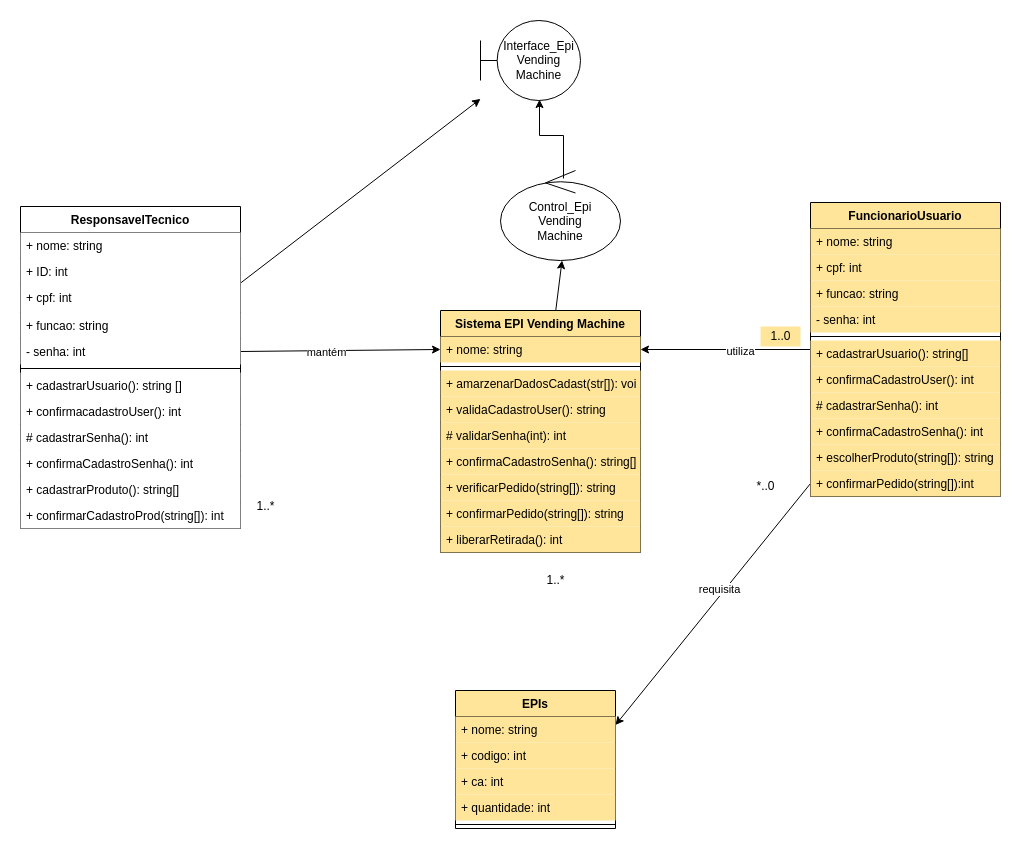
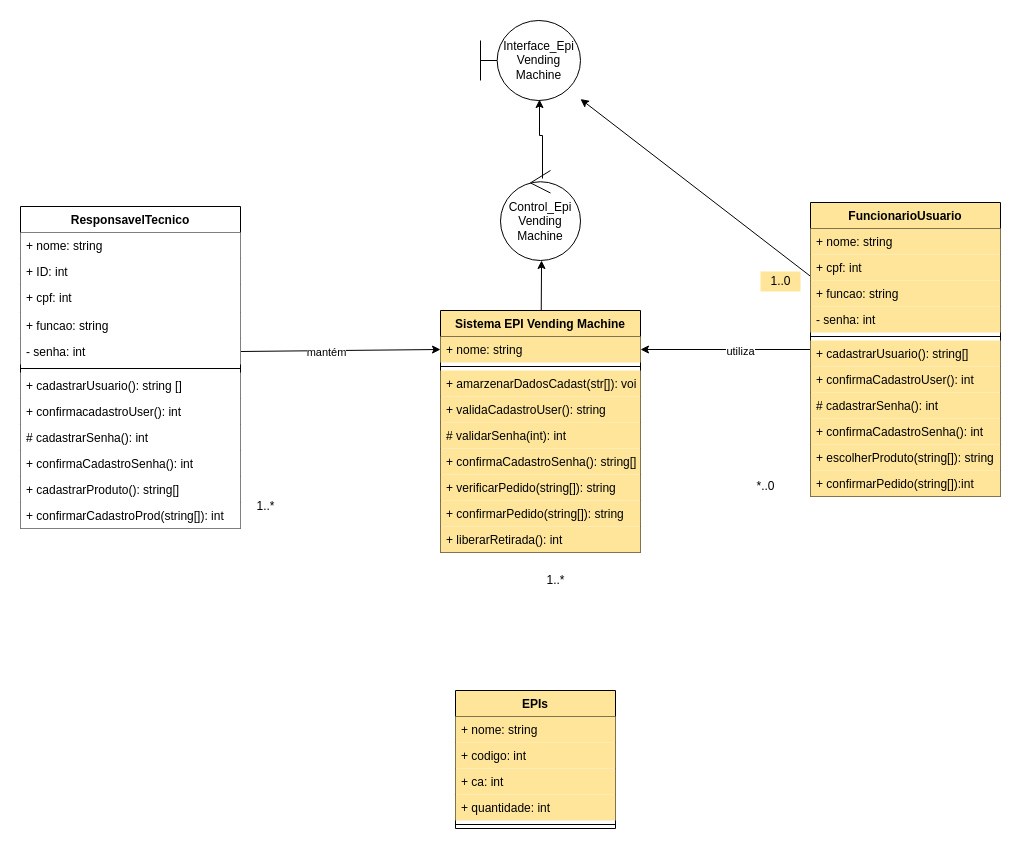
  <mxCell id="0" />
  <mxCell id="1" parent="0" />
  <mxCell id="2" style="edgeStyle=none;rounded=0;orthogonalLoop=1;jettySize=auto;html=1;entryX=1;entryY=0.5;entryDx=0;entryDy=0;" parent="1" source="7" target="37" edge="1"><mxGeometry relative="1" as="geometry"><mxPoint x="642" y="330" as="targetPoint" /></mxGeometry></mxCell>
  <mxCell id="3" value="utiliza" style="edgeLabel;html=1;align=center;verticalAlign=middle;resizable=0;points=[];" parent="2" vertex="1" connectable="0"><mxGeometry x="-0.16" y="1" relative="1" as="geometry"><mxPoint as="offset" /></mxGeometry></mxCell>
- <mxCell id="4" style="edgeStyle=none;rounded=0;orthogonalLoop=1;jettySize=auto;html=1;entryX=1;entryY=0.25;entryDx=0;entryDy=0;exitX=0;exitY=0.5;exitDx=0;exitDy=0;" parent="1" source="18" target="46" edge="1"><mxGeometry relative="1" as="geometry" /></mxCell>
- <mxCell id="5" value="requisita" style="edgeLabel;html=1;align=center;verticalAlign=middle;resizable=0;points=[];" parent="4" vertex="1" connectable="0"><mxGeometry x="-0.191" y="1" relative="1" as="geometry"><mxPoint x="-13.34" y="6.95" as="offset" /></mxGeometry></mxCell>
+ <mxCell id="6" style="edgeStyle=none;rounded=0;orthogonalLoop=1;jettySize=auto;html=1;" parent="1" source="7" target="56" edge="1"><mxGeometry relative="1" as="geometry" /></mxCell>
  <mxCell id="7" value="FuncionarioUsuario" style="swimlane;fontStyle=1;align=center;verticalAlign=top;childLayout=stackLayout;horizontal=1;startSize=26;horizontalStack=0;resizeParent=1;resizeParentMax=0;resizeLast=0;collapsible=1;marginBottom=0;fillColor=#FFE599;" parent="1" vertex="1"><mxGeometry x="810" y="202" width="190" height="294" as="geometry" /></mxCell>
  <mxCell id="8" value="+ nome: string" style="text;strokeColor=none;fillColor=#FFE599;align=left;verticalAlign=top;spacingLeft=4;spacingRight=4;overflow=hidden;rotatable=0;points=[[0,0.5],[1,0.5]];portConstraint=eastwest;" parent="7" vertex="1"><mxGeometry y="26" width="190" height="26" as="geometry" /></mxCell>
  <mxCell id="9" value="+ cpf: int" style="text;strokeColor=none;fillColor=#FFE599;align=left;verticalAlign=top;spacingLeft=4;spacingRight=4;overflow=hidden;rotatable=0;points=[[0,0.5],[1,0.5]];portConstraint=eastwest;" parent="7" vertex="1"><mxGeometry y="52" width="190" height="26" as="geometry" /></mxCell>
  <mxCell id="10" value="+ funcao: string" style="text;strokeColor=none;fillColor=#FFE599;align=left;verticalAlign=top;spacingLeft=4;spacingRight=4;overflow=hidden;rotatable=0;points=[[0,0.5],[1,0.5]];portConstraint=eastwest;" parent="7" vertex="1"><mxGeometry y="78" width="190" height="26" as="geometry" /></mxCell>
  <mxCell id="11" value="- senha: int" style="text;strokeColor=none;fillColor=#FFE599;align=left;verticalAlign=top;spacingLeft=4;spacingRight=4;overflow=hidden;rotatable=0;points=[[0,0.5],[1,0.5]];portConstraint=eastwest;" parent="7" vertex="1"><mxGeometry y="104" width="190" height="26" as="geometry" /></mxCell>
  <mxCell id="12" value="" style="line;strokeWidth=1;fillColor=#FFE599;align=left;verticalAlign=middle;spacingTop=-1;spacingLeft=3;spacingRight=3;rotatable=0;labelPosition=right;points=[];portConstraint=eastwest;" parent="7" vertex="1"><mxGeometry y="130" width="190" height="8" as="geometry" /></mxCell>
  <mxCell id="13" value="+ cadastrarUsuario(): string[] " style="text;strokeColor=none;fillColor=#FFE599;align=left;verticalAlign=top;spacingLeft=4;spacingRight=4;overflow=hidden;rotatable=0;points=[[0,0.5],[1,0.5]];portConstraint=eastwest;" parent="7" vertex="1"><mxGeometry y="138" width="190" height="26" as="geometry" /></mxCell>
  <mxCell id="14" value="+ confirmaCadastroUser(): int " style="text;strokeColor=none;fillColor=#FFE599;align=left;verticalAlign=top;spacingLeft=4;spacingRight=4;overflow=hidden;rotatable=0;points=[[0,0.5],[1,0.5]];portConstraint=eastwest;" parent="7" vertex="1"><mxGeometry y="164" width="190" height="26" as="geometry" /></mxCell>
  <mxCell id="15" value="# cadastrarSenha(): int" style="text;strokeColor=none;fillColor=#FFE599;align=left;verticalAlign=top;spacingLeft=4;spacingRight=4;overflow=hidden;rotatable=0;points=[[0,0.5],[1,0.5]];portConstraint=eastwest;" parent="7" vertex="1"><mxGeometry y="190" width="190" height="26" as="geometry" /></mxCell>
  <mxCell id="16" value="+ confirmaCadastroSenha(): int" style="text;strokeColor=none;fillColor=#FFE599;align=left;verticalAlign=top;spacingLeft=4;spacingRight=4;overflow=hidden;rotatable=0;points=[[0,0.5],[1,0.5]];portConstraint=eastwest;" parent="7" vertex="1"><mxGeometry y="216" width="190" height="26" as="geometry" /></mxCell>
  <mxCell id="17" value="+ escolherProduto(string[]): string" style="text;strokeColor=none;fillColor=#FFE599;align=left;verticalAlign=top;spacingLeft=4;spacingRight=4;overflow=hidden;rotatable=0;points=[[0,0.5],[1,0.5]];portConstraint=eastwest;" parent="7" vertex="1"><mxGeometry y="242" width="190" height="26" as="geometry" /></mxCell>
  <mxCell id="18" value="+ confirmarPedido(string[]):int " style="text;strokeColor=none;fillColor=#FFE599;align=left;verticalAlign=top;spacingLeft=4;spacingRight=4;overflow=hidden;rotatable=0;points=[[0,0.5],[1,0.5]];portConstraint=eastwest;" parent="7" vertex="1"><mxGeometry y="268" width="190" height="26" as="geometry" /></mxCell>
  <mxCell id="19" style="rounded=0;orthogonalLoop=1;jettySize=auto;html=1;exitX=1;exitY=0.5;exitDx=0;exitDy=0;entryX=0;entryY=0.5;entryDx=0;entryDy=0;" parent="1" source="27" target="37" edge="1"><mxGeometry relative="1" as="geometry"><mxPoint x="318" y="329" as="sourcePoint" /><mxPoint x="410" y="339" as="targetPoint" /></mxGeometry></mxCell>
  <mxCell id="20" value="mantém" style="edgeLabel;html=1;align=center;verticalAlign=middle;resizable=0;points=[];" parent="19" vertex="1" connectable="0"><mxGeometry x="-0.246" relative="1" as="geometry"><mxPoint x="11" y="0.92" as="offset" /></mxGeometry></mxCell>
- <mxCell id="21" style="edgeStyle=none;rounded=0;orthogonalLoop=1;jettySize=auto;html=1;" parent="1" source="22" target="56" edge="1"><mxGeometry relative="1" as="geometry" /></mxCell>
  <mxCell id="22" value="ResponsavelTecnico" style="swimlane;fontStyle=1;align=center;verticalAlign=top;childLayout=stackLayout;horizontal=1;startSize=26;horizontalStack=0;resizeParent=1;resizeParentMax=0;resizeLast=0;collapsible=1;marginBottom=0;fillColor=#FFFFFF;" parent="1" vertex="1"><mxGeometry x="20" y="206" width="220" height="322" as="geometry" /></mxCell>
  <mxCell id="23" value="+ nome: string" style="text;strokeColor=none;fillColor=#FFFFFF;align=left;verticalAlign=top;spacingLeft=4;spacingRight=4;overflow=hidden;rotatable=0;points=[[0,0.5],[1,0.5]];portConstraint=eastwest;" parent="22" vertex="1"><mxGeometry y="26" width="220" height="26" as="geometry" /></mxCell>
  <mxCell id="24" value="+ ID: int" style="text;strokeColor=none;fillColor=#FFFFFF;align=left;verticalAlign=top;spacingLeft=4;spacingRight=4;overflow=hidden;rotatable=0;points=[[0,0.5],[1,0.5]];portConstraint=eastwest;" parent="22" vertex="1"><mxGeometry y="52" width="220" height="26" as="geometry" /></mxCell>
  <mxCell id="25" value="+ cpf: int" style="text;strokeColor=none;fillColor=#FFFFFF;align=left;verticalAlign=top;spacingLeft=4;spacingRight=4;overflow=hidden;rotatable=0;points=[[0,0.5],[1,0.5]];portConstraint=eastwest;" parent="22" vertex="1"><mxGeometry y="78" width="220" height="28" as="geometry" /></mxCell>
  <mxCell id="26" value="+ funcao: string" style="text;strokeColor=none;fillColor=#FFFFFF;align=left;verticalAlign=top;spacingLeft=4;spacingRight=4;overflow=hidden;rotatable=0;points=[[0,0.5],[1,0.5]];portConstraint=eastwest;" parent="22" vertex="1"><mxGeometry y="106" width="220" height="26" as="geometry" /></mxCell>
  <mxCell id="27" value="- senha: int" style="text;strokeColor=none;fillColor=#FFFFFF;align=left;verticalAlign=top;spacingLeft=4;spacingRight=4;overflow=hidden;rotatable=0;points=[[0,0.5],[1,0.5]];portConstraint=eastwest;" parent="22" vertex="1"><mxGeometry y="132" width="220" height="26" as="geometry" /></mxCell>
  <mxCell id="28" value="" style="line;strokeWidth=1;fillColor=#FFFFFF;align=left;verticalAlign=middle;spacingTop=-1;spacingLeft=3;spacingRight=3;rotatable=0;labelPosition=right;points=[];portConstraint=eastwest;" parent="22" vertex="1"><mxGeometry y="158" width="220" height="8" as="geometry" /></mxCell>
  <mxCell id="29" value="+ cadastrarUsuario(): string []" style="text;strokeColor=none;fillColor=#FFFFFF;align=left;verticalAlign=top;spacingLeft=4;spacingRight=4;overflow=hidden;rotatable=0;points=[[0,0.5],[1,0.5]];portConstraint=eastwest;" parent="22" vertex="1"><mxGeometry y="166" width="220" height="26" as="geometry" /></mxCell>
  <mxCell id="30" value="+ confirmacadastroUser(): int" style="text;strokeColor=none;fillColor=#FFFFFF;align=left;verticalAlign=top;spacingLeft=4;spacingRight=4;overflow=hidden;rotatable=0;points=[[0,0.5],[1,0.5]];portConstraint=eastwest;" parent="22" vertex="1"><mxGeometry y="192" width="220" height="26" as="geometry" /></mxCell>
  <mxCell id="31" value="# cadastrarSenha(): int" style="text;strokeColor=none;fillColor=#FFFFFF;align=left;verticalAlign=top;spacingLeft=4;spacingRight=4;overflow=hidden;rotatable=0;points=[[0,0.5],[1,0.5]];portConstraint=eastwest;" parent="22" vertex="1"><mxGeometry y="218" width="220" height="26" as="geometry" /></mxCell>
  <mxCell id="32" value="+ confirmaCadastroSenha(): int" style="text;strokeColor=none;fillColor=#FFFFFF;align=left;verticalAlign=top;spacingLeft=4;spacingRight=4;overflow=hidden;rotatable=0;points=[[0,0.5],[1,0.5]];portConstraint=eastwest;" parent="22" vertex="1"><mxGeometry y="244" width="220" height="26" as="geometry" /></mxCell>
  <mxCell id="33" value="+ cadastrarProduto(): string[]" style="text;strokeColor=none;fillColor=#FFFFFF;align=left;verticalAlign=top;spacingLeft=4;spacingRight=4;overflow=hidden;rotatable=0;points=[[0,0.5],[1,0.5]];portConstraint=eastwest;" parent="22" vertex="1"><mxGeometry y="270" width="220" height="26" as="geometry" /></mxCell>
  <mxCell id="34" value="+ confirmarCadastroProd(string[]): int" style="text;strokeColor=none;fillColor=#FFFFFF;align=left;verticalAlign=top;spacingLeft=4;spacingRight=4;overflow=hidden;rotatable=0;points=[[0,0.5],[1,0.5]];portConstraint=eastwest;" parent="22" vertex="1"><mxGeometry y="296" width="220" height="26" as="geometry" /></mxCell>
  <mxCell id="35" style="edgeStyle=none;rounded=0;orthogonalLoop=1;jettySize=auto;html=1;entryX=0.513;entryY=1;entryDx=0;entryDy=0;entryPerimeter=0;" parent="1" source="36" target="58" edge="1"><mxGeometry relative="1" as="geometry" /></mxCell>
  <mxCell id="36" value="Sistema EPI Vending Machine" style="swimlane;fontStyle=1;align=center;verticalAlign=top;childLayout=stackLayout;horizontal=1;startSize=26;horizontalStack=0;resizeParent=1;resizeParentMax=0;resizeLast=0;collapsible=1;marginBottom=0;fillColor=#FFE599;" parent="1" vertex="1"><mxGeometry x="440" y="310" width="200" height="242" as="geometry" /></mxCell>
  <mxCell id="37" value="+ nome: string" style="text;strokeColor=none;fillColor=#FFE599;align=left;verticalAlign=top;spacingLeft=4;spacingRight=4;overflow=hidden;rotatable=0;points=[[0,0.5],[1,0.5]];portConstraint=eastwest;" parent="36" vertex="1"><mxGeometry y="26" width="200" height="26" as="geometry" /></mxCell>
  <mxCell id="38" value="" style="line;strokeWidth=1;fillColor=#FFE599;align=left;verticalAlign=middle;spacingTop=-1;spacingLeft=3;spacingRight=3;rotatable=0;labelPosition=right;points=[];portConstraint=eastwest;" parent="36" vertex="1"><mxGeometry y="52" width="200" height="8" as="geometry" /></mxCell>
  <mxCell id="39" value="+ amarzenarDadosCadast(str[]): void" style="text;strokeColor=none;fillColor=#FFE599;align=left;verticalAlign=top;spacingLeft=4;spacingRight=4;overflow=hidden;rotatable=0;points=[[0,0.5],[1,0.5]];portConstraint=eastwest;" parent="36" vertex="1"><mxGeometry y="60" width="200" height="26" as="geometry" /></mxCell>
  <mxCell id="40" value="+ validaCadastroUser(): string" style="text;strokeColor=none;fillColor=#FFE599;align=left;verticalAlign=top;spacingLeft=4;spacingRight=4;overflow=hidden;rotatable=0;points=[[0,0.5],[1,0.5]];portConstraint=eastwest;" parent="36" vertex="1"><mxGeometry y="86" width="200" height="26" as="geometry" /></mxCell>
  <mxCell id="41" value="# validarSenha(int): int" style="text;strokeColor=none;fillColor=#FFE599;align=left;verticalAlign=top;spacingLeft=4;spacingRight=4;overflow=hidden;rotatable=0;points=[[0,0.5],[1,0.5]];portConstraint=eastwest;" parent="36" vertex="1"><mxGeometry y="112" width="200" height="26" as="geometry" /></mxCell>
  <mxCell id="42" value="+ confirmaCadastroSenha(): string[]" style="text;strokeColor=none;fillColor=#FFE599;align=left;verticalAlign=top;spacingLeft=4;spacingRight=4;overflow=hidden;rotatable=0;points=[[0,0.5],[1,0.5]];portConstraint=eastwest;" parent="36" vertex="1"><mxGeometry y="138" width="200" height="26" as="geometry" /></mxCell>
  <mxCell id="43" value="+ verificarPedido(string[]): string" style="text;strokeColor=none;fillColor=#FFE599;align=left;verticalAlign=top;spacingLeft=4;spacingRight=4;overflow=hidden;rotatable=0;points=[[0,0.5],[1,0.5]];portConstraint=eastwest;" parent="36" vertex="1"><mxGeometry y="164" width="200" height="26" as="geometry" /></mxCell>
  <mxCell id="44" value="+ confirmarPedido(string[]): string" style="text;strokeColor=none;fillColor=#FFE599;align=left;verticalAlign=top;spacingLeft=4;spacingRight=4;overflow=hidden;rotatable=0;points=[[0,0.5],[1,0.5]];portConstraint=eastwest;" parent="36" vertex="1"><mxGeometry y="190" width="200" height="26" as="geometry" /></mxCell>
  <mxCell id="45" value="+ liberarRetirada(): int" style="text;strokeColor=none;fillColor=#FFE599;align=left;verticalAlign=top;spacingLeft=4;spacingRight=4;overflow=hidden;rotatable=0;points=[[0,0.5],[1,0.5]];portConstraint=eastwest;" parent="36" vertex="1"><mxGeometry y="216" width="200" height="26" as="geometry" /></mxCell>
  <mxCell id="46" value="EPIs" style="swimlane;fontStyle=1;align=center;verticalAlign=top;childLayout=stackLayout;horizontal=1;startSize=26;horizontalStack=0;resizeParent=1;resizeParentMax=0;resizeLast=0;collapsible=1;marginBottom=0;fillColor=#FFE599;" parent="1" vertex="1"><mxGeometry x="455" y="690" width="160" height="138" as="geometry" /></mxCell>
  <mxCell id="47" value="+ nome: string" style="text;strokeColor=none;fillColor=#FFE599;align=left;verticalAlign=top;spacingLeft=4;spacingRight=4;overflow=hidden;rotatable=0;points=[[0,0.5],[1,0.5]];portConstraint=eastwest;" parent="46" vertex="1"><mxGeometry y="26" width="160" height="26" as="geometry" /></mxCell>
  <mxCell id="48" value="+ codigo: int" style="text;strokeColor=none;fillColor=#FFE599;align=left;verticalAlign=top;spacingLeft=4;spacingRight=4;overflow=hidden;rotatable=0;points=[[0,0.5],[1,0.5]];portConstraint=eastwest;" parent="46" vertex="1"><mxGeometry y="52" width="160" height="26" as="geometry" /></mxCell>
  <mxCell id="49" value="+ ca: int" style="text;strokeColor=none;fillColor=#FFE599;align=left;verticalAlign=top;spacingLeft=4;spacingRight=4;overflow=hidden;rotatable=0;points=[[0,0.5],[1,0.5]];portConstraint=eastwest;" parent="46" vertex="1"><mxGeometry y="78" width="160" height="26" as="geometry" /></mxCell>
  <mxCell id="50" value="+ quantidade: int" style="text;strokeColor=none;fillColor=#FFE599;align=left;verticalAlign=top;spacingLeft=4;spacingRight=4;overflow=hidden;rotatable=0;points=[[0,0.5],[1,0.5]];portConstraint=eastwest;" parent="46" vertex="1"><mxGeometry y="104" width="160" height="26" as="geometry" /></mxCell>
  <mxCell id="51" value="" style="line;strokeWidth=1;fillColor=#FFE599;align=left;verticalAlign=middle;spacingTop=-1;spacingLeft=3;spacingRight=3;rotatable=0;labelPosition=right;points=[];portConstraint=eastwest;" parent="46" vertex="1"><mxGeometry y="130" width="160" height="8" as="geometry" /></mxCell>
- <mxCell id="52" value="1..0" style="text;html=1;align=center;verticalAlign=middle;resizable=0;points=[];autosize=1;fillColor=#FFE599;" parent="1" vertex="1"><mxGeometry x="760" y="326" width="40" height="20" as="geometry" /></mxCell>
+ <mxCell id="52" value="1..0" style="text;html=1;align=center;verticalAlign=middle;resizable=0;points=[];autosize=1;fillColor=#FFE599;" parent="1" vertex="1"><mxGeometry x="760" y="271" width="40" height="20" as="geometry" /></mxCell>
  <mxCell id="53" value="1..*" style="text;html=1;align=center;verticalAlign=middle;resizable=0;points=[];autosize=1;fillColor=#FFFFFF;" parent="1" vertex="1"><mxGeometry x="250" y="496" width="30" height="20" as="geometry" /></mxCell>
  <mxCell id="54" value="1..*" style="text;html=1;align=center;verticalAlign=middle;resizable=0;points=[];autosize=1;" parent="1" vertex="1"><mxGeometry x="540" y="570" width="30" height="20" as="geometry" /></mxCell>
  <mxCell id="55" value="*..0" style="text;html=1;align=center;verticalAlign=middle;resizable=0;points=[];autosize=1;" parent="1" vertex="1"><mxGeometry x="750" y="476" width="30" height="20" as="geometry" /></mxCell>
  <mxCell id="56" value="Interface_Epi&lt;br&gt;Vending&lt;br&gt;Machine" style="shape=umlBoundary;whiteSpace=wrap;html=1;" parent="1" vertex="1"><mxGeometry x="480" y="20" width="100" height="80" as="geometry" /></mxCell>
  <mxCell id="57" style="edgeStyle=orthogonalEdgeStyle;rounded=0;orthogonalLoop=1;jettySize=auto;html=1;entryX=0.59;entryY=0.988;entryDx=0;entryDy=0;entryPerimeter=0;exitX=0.525;exitY=0.089;exitDx=0;exitDy=0;exitPerimeter=0;" parent="1" source="58" target="56" edge="1"><mxGeometry relative="1" as="geometry" /></mxCell>
- <mxCell id="58" value="Control_Epi&lt;br&gt;Vending&lt;br&gt;Machine" style="ellipse;shape=umlControl;whiteSpace=wrap;html=1;" parent="1" vertex="1"><mxGeometry x="500" y="170" width="120" height="90" as="geometry" /></mxCell>
+ <mxCell id="58" value="Control_Epi&lt;br&gt;Vending&lt;br&gt;Machine" style="ellipse;shape=umlControl;whiteSpace=wrap;html=1;" parent="1" vertex="1"><mxGeometry x="500" y="170" width="80" height="90" as="geometry" /></mxCell>
